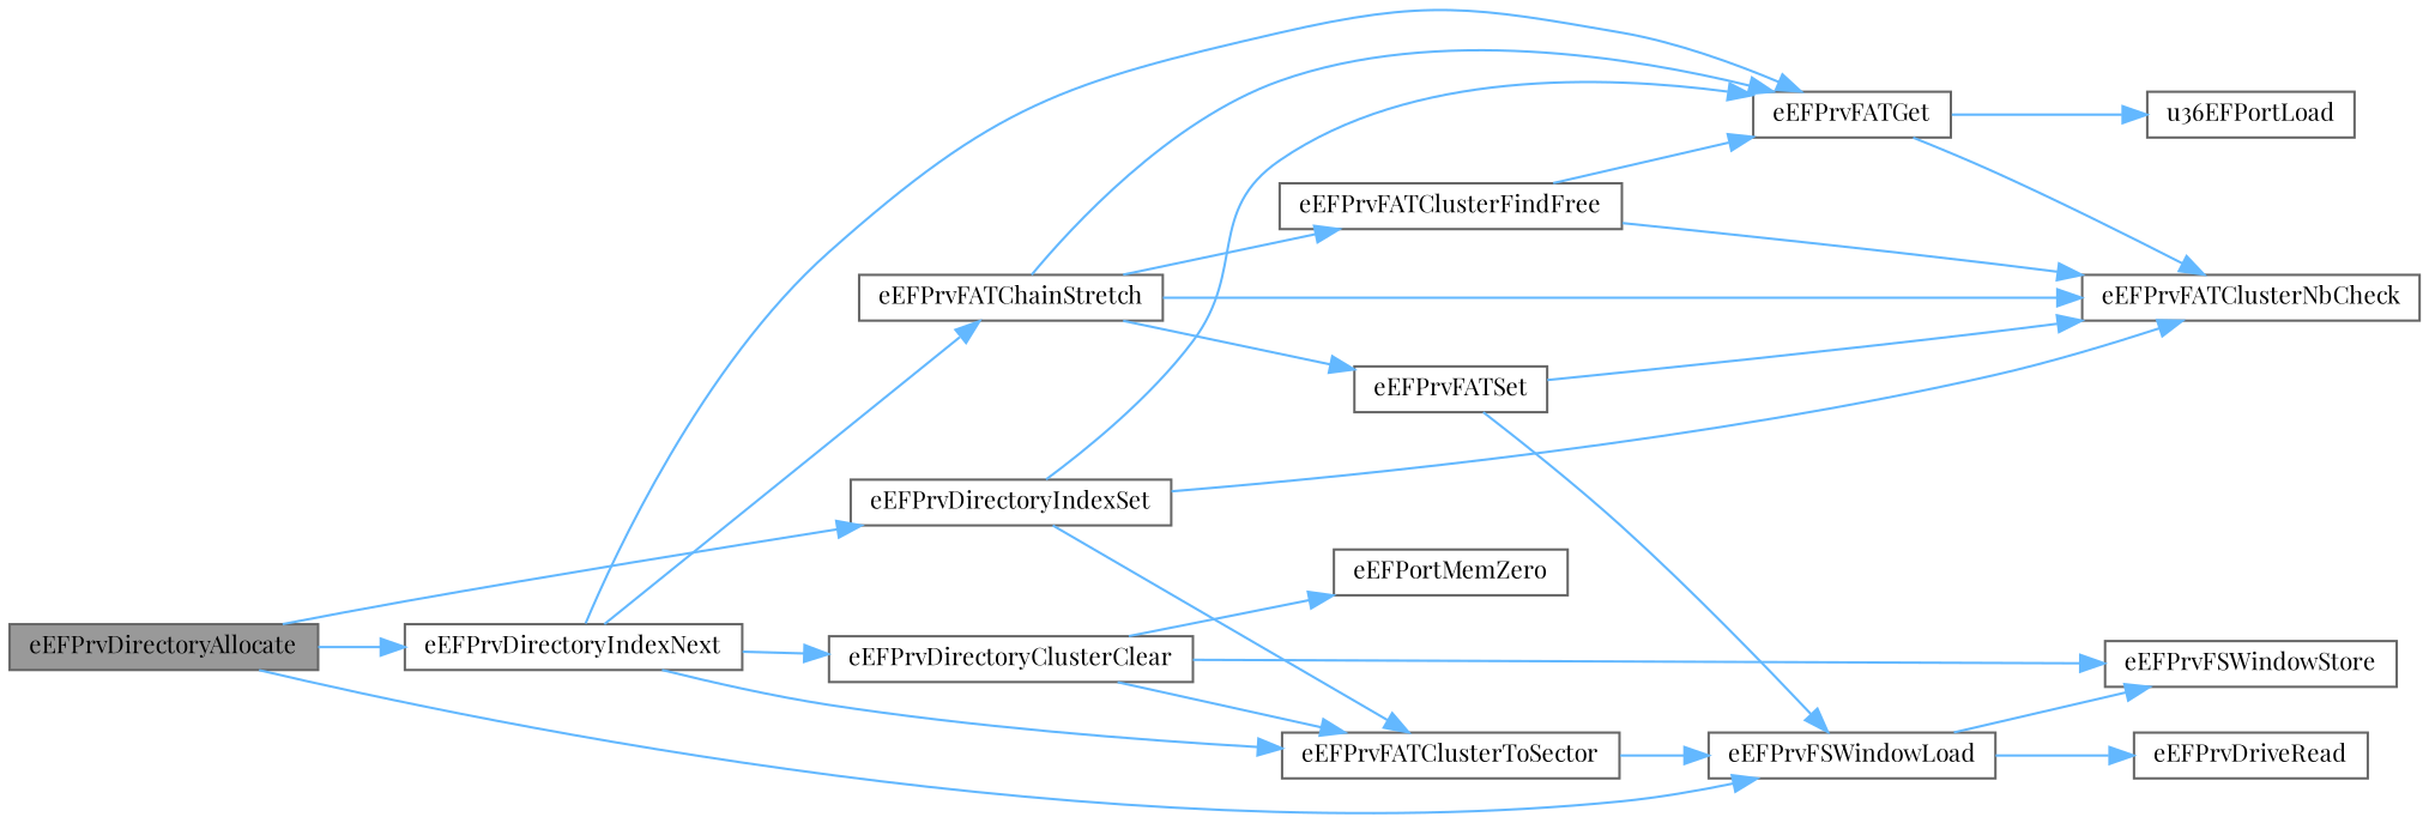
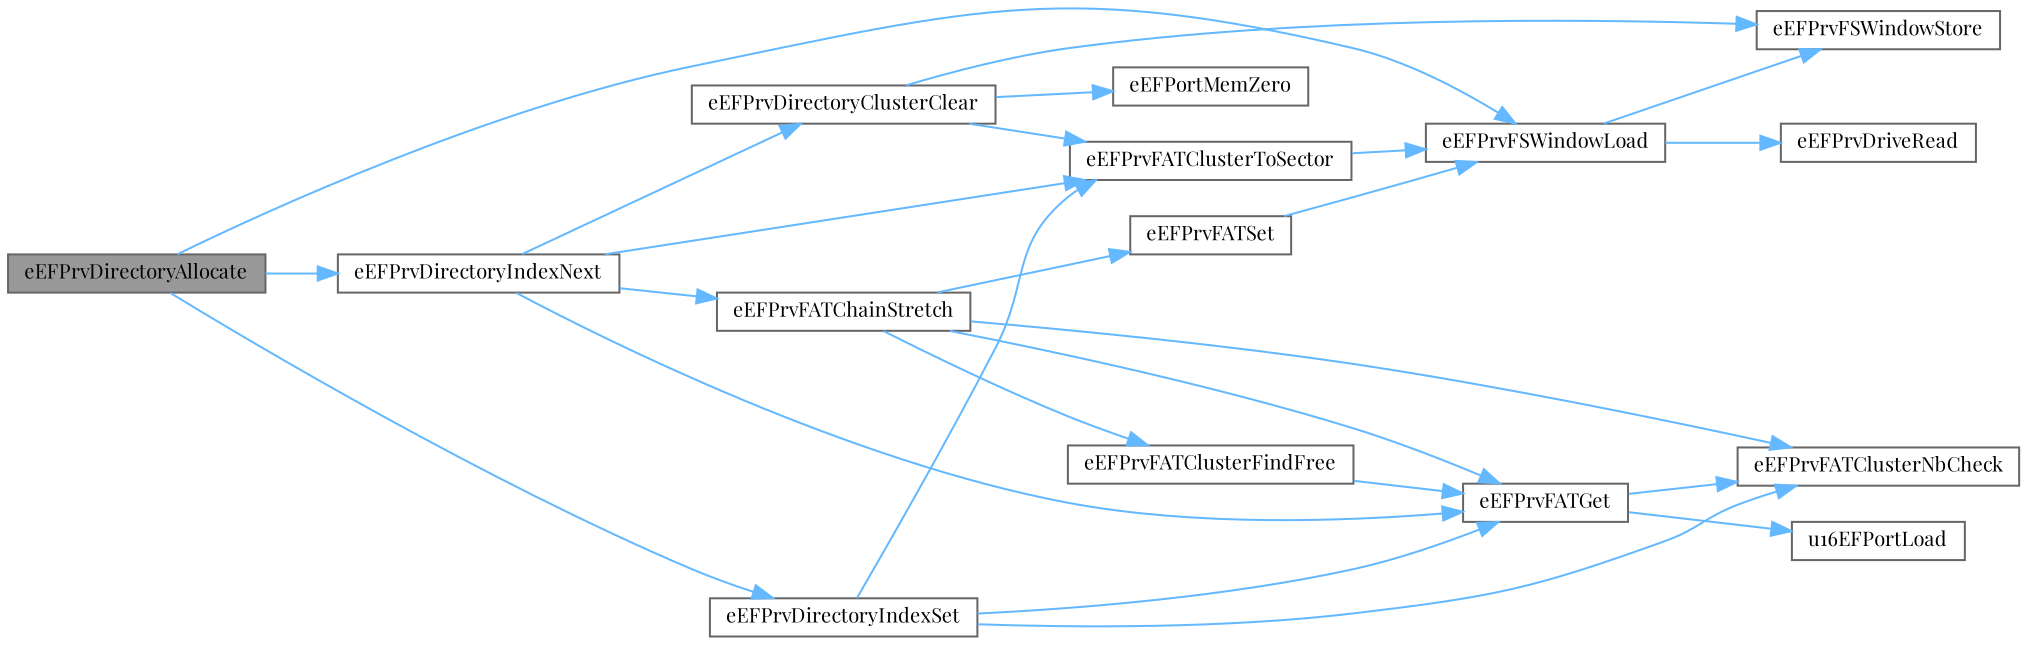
  digraph {
    fontname="Playfair Display"
    rankdir=LR
    node [color=grey40 fillcolor=white fontname="Playfair Display" fontsize=10 shape=box style=filled]
    edge [color=steelblue1 fontname="Playfair Display" fontsize=10 labelfontname=Helvetica labelfontsize=10 style=solid]
    n1 [color=gray40 fillcolor=grey60 fontcolor=black height=0.2 label=eEFPrvDirectoryAllocate width=0.4]
    n2 [height=0.2 label=eEFPrvDirectoryIndexNext width=0.4]
    n3 [height=0.2 label=eEFPrvFSWindowLoad width=0.4]
    n4 [height=0.2 label=eEFPrvDirectoryIndexSet width=0.4]
    n5 [height=0.2 label=eEFPrvDirectoryClusterClear width=0.4]
    n6 [height=0.2 label=eEFPrvFATClusterToSector width=0.4]
    n7 [height=0.2 label=eEFPrvFATChainStretch width=0.4]
    n8 [height=0.2 label=eEFPrvFATGet width=0.4]
    n9 [height=0.2 label=eEFPrvFSWindowStore width=0.4]
    n10 [height=0.2 label=eEFPrvDriveRead width=0.4]
    n11 [height=0.2 label=eEFPrvFATClusterNbCheck width=0.4]
    n12 [height=0.2 label=eEFPortMemZero width=0.4]
    n13 [height=0.2 label=eEFPrvFATClusterFindFree width=0.4]
    n14 [height=0.2 label=eEFPrvFATSet width=0.4]
-   n15 [height=0.2 label=u36EFPortLoad width=0.4]
+   n15 [height=0.2 label=u16EFPortLoad width=0.4]
    n1 -> n2
    n1 -> n3
    n1 -> n4
    n2 -> n5
    n2 -> n6
    n2 -> n7
    n2 -> n8
    n3 -> n9
    n3 -> n10
    n4 -> n6
    n4 -> n8
    n4 -> n11
    n5 -> n6
    n5 -> n9
    n5 -> n12
    n6 -> n3
    n7 -> n8
    n7 -> n11
    n7 -> n13
    n7 -> n14
    n8 -> n11
    n8 -> n15
    n13 -> n8
-   n13 -> n11
    n14 -> n3
-   n14 -> n11
  }
